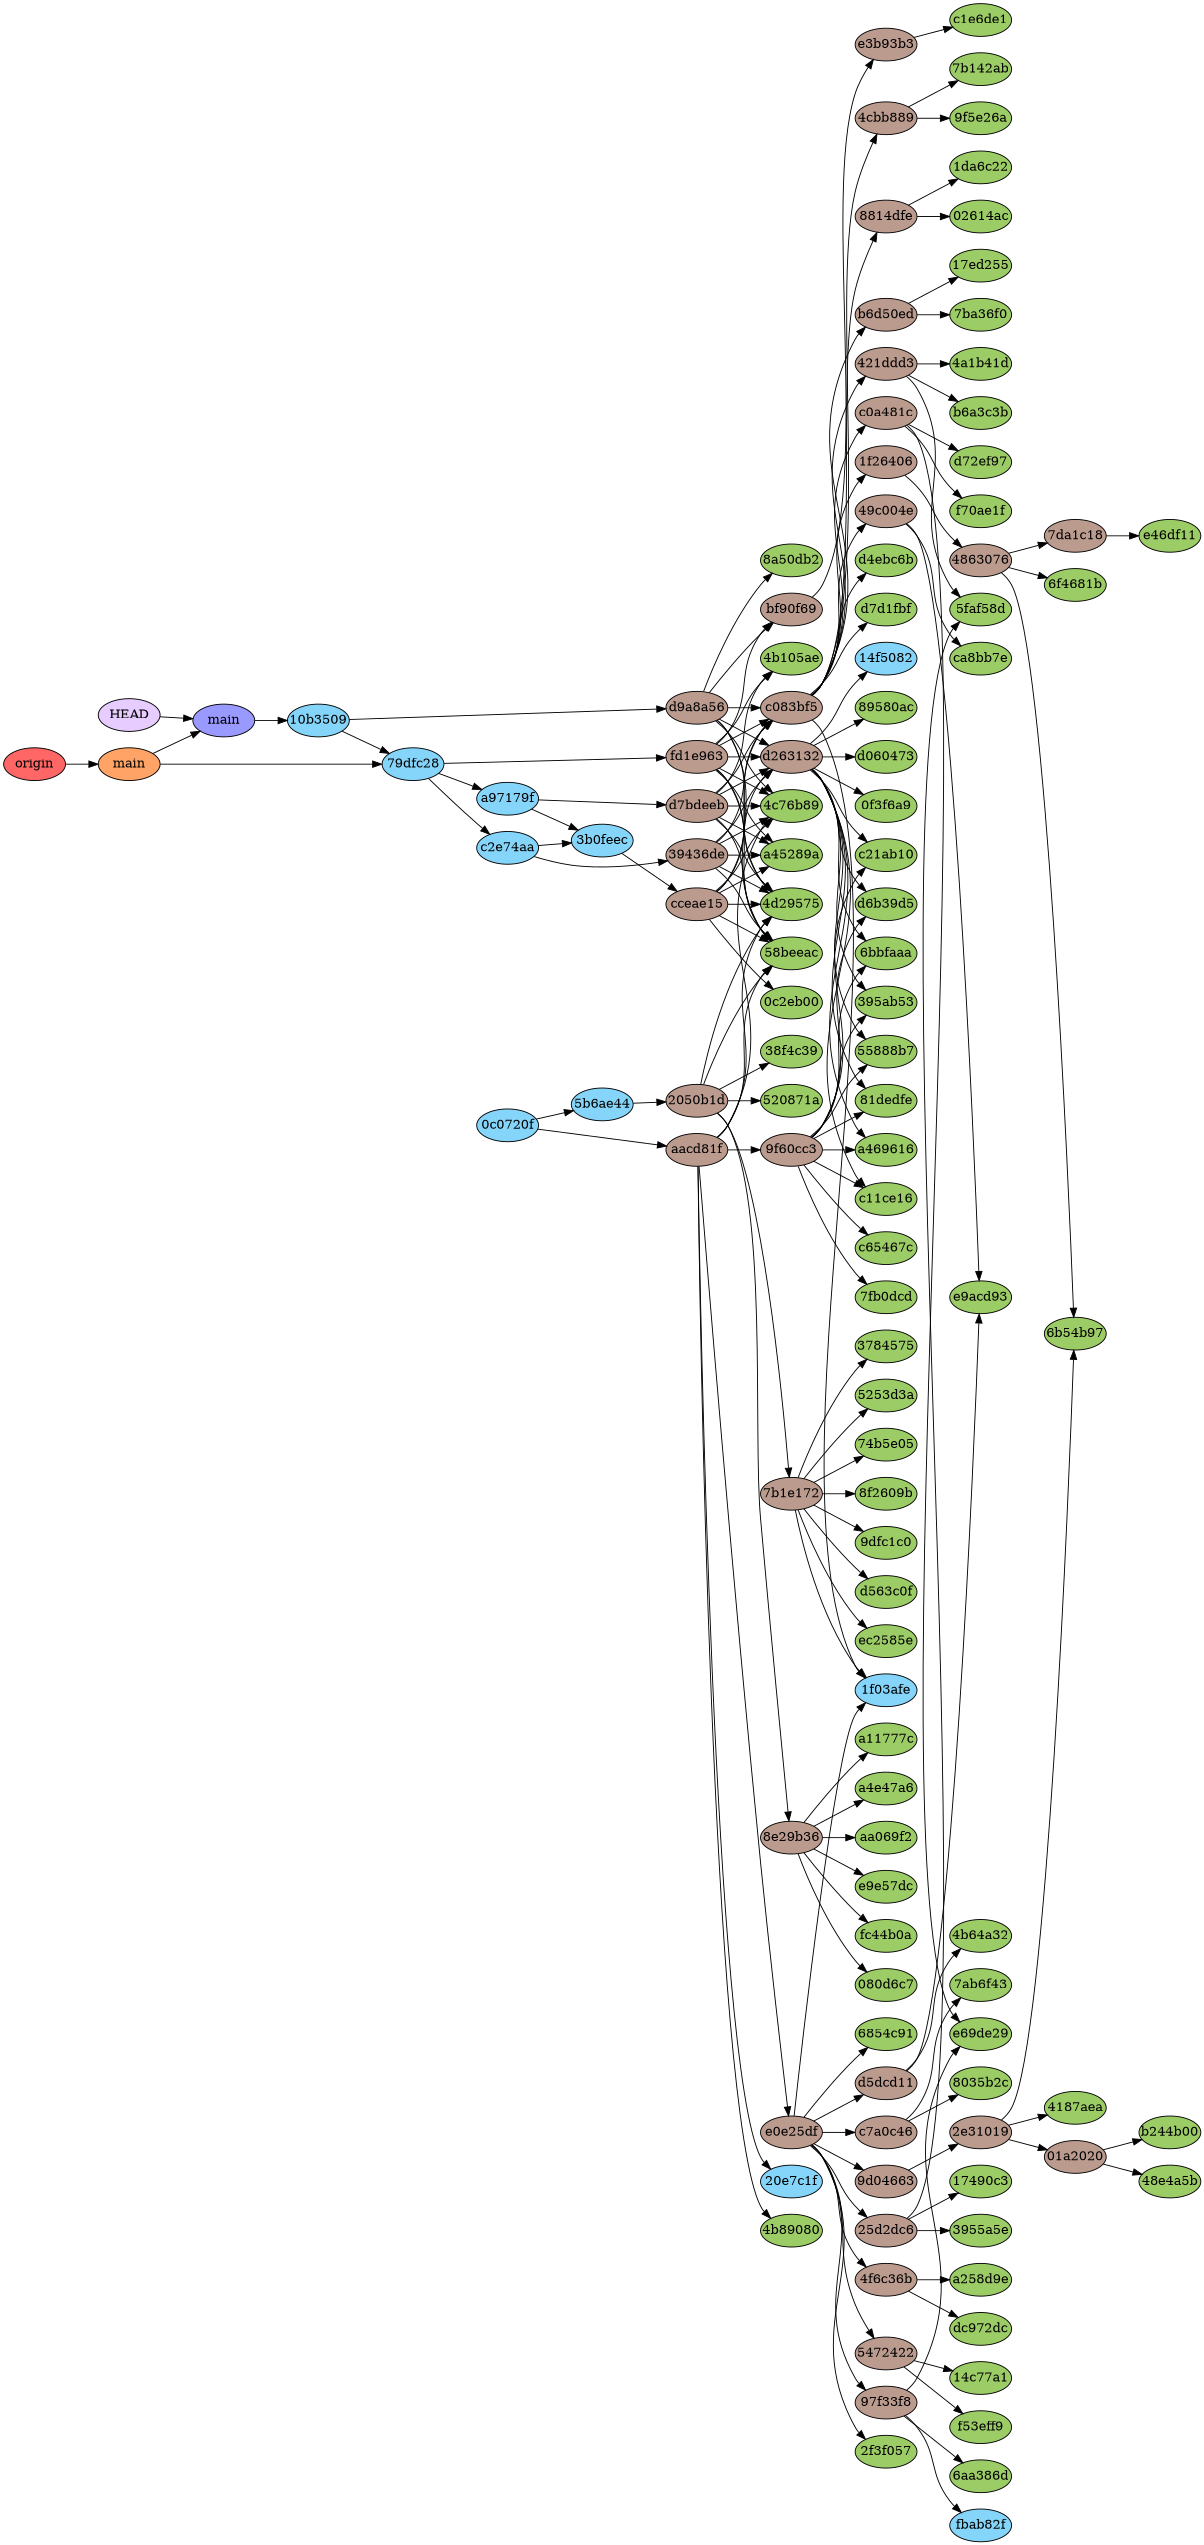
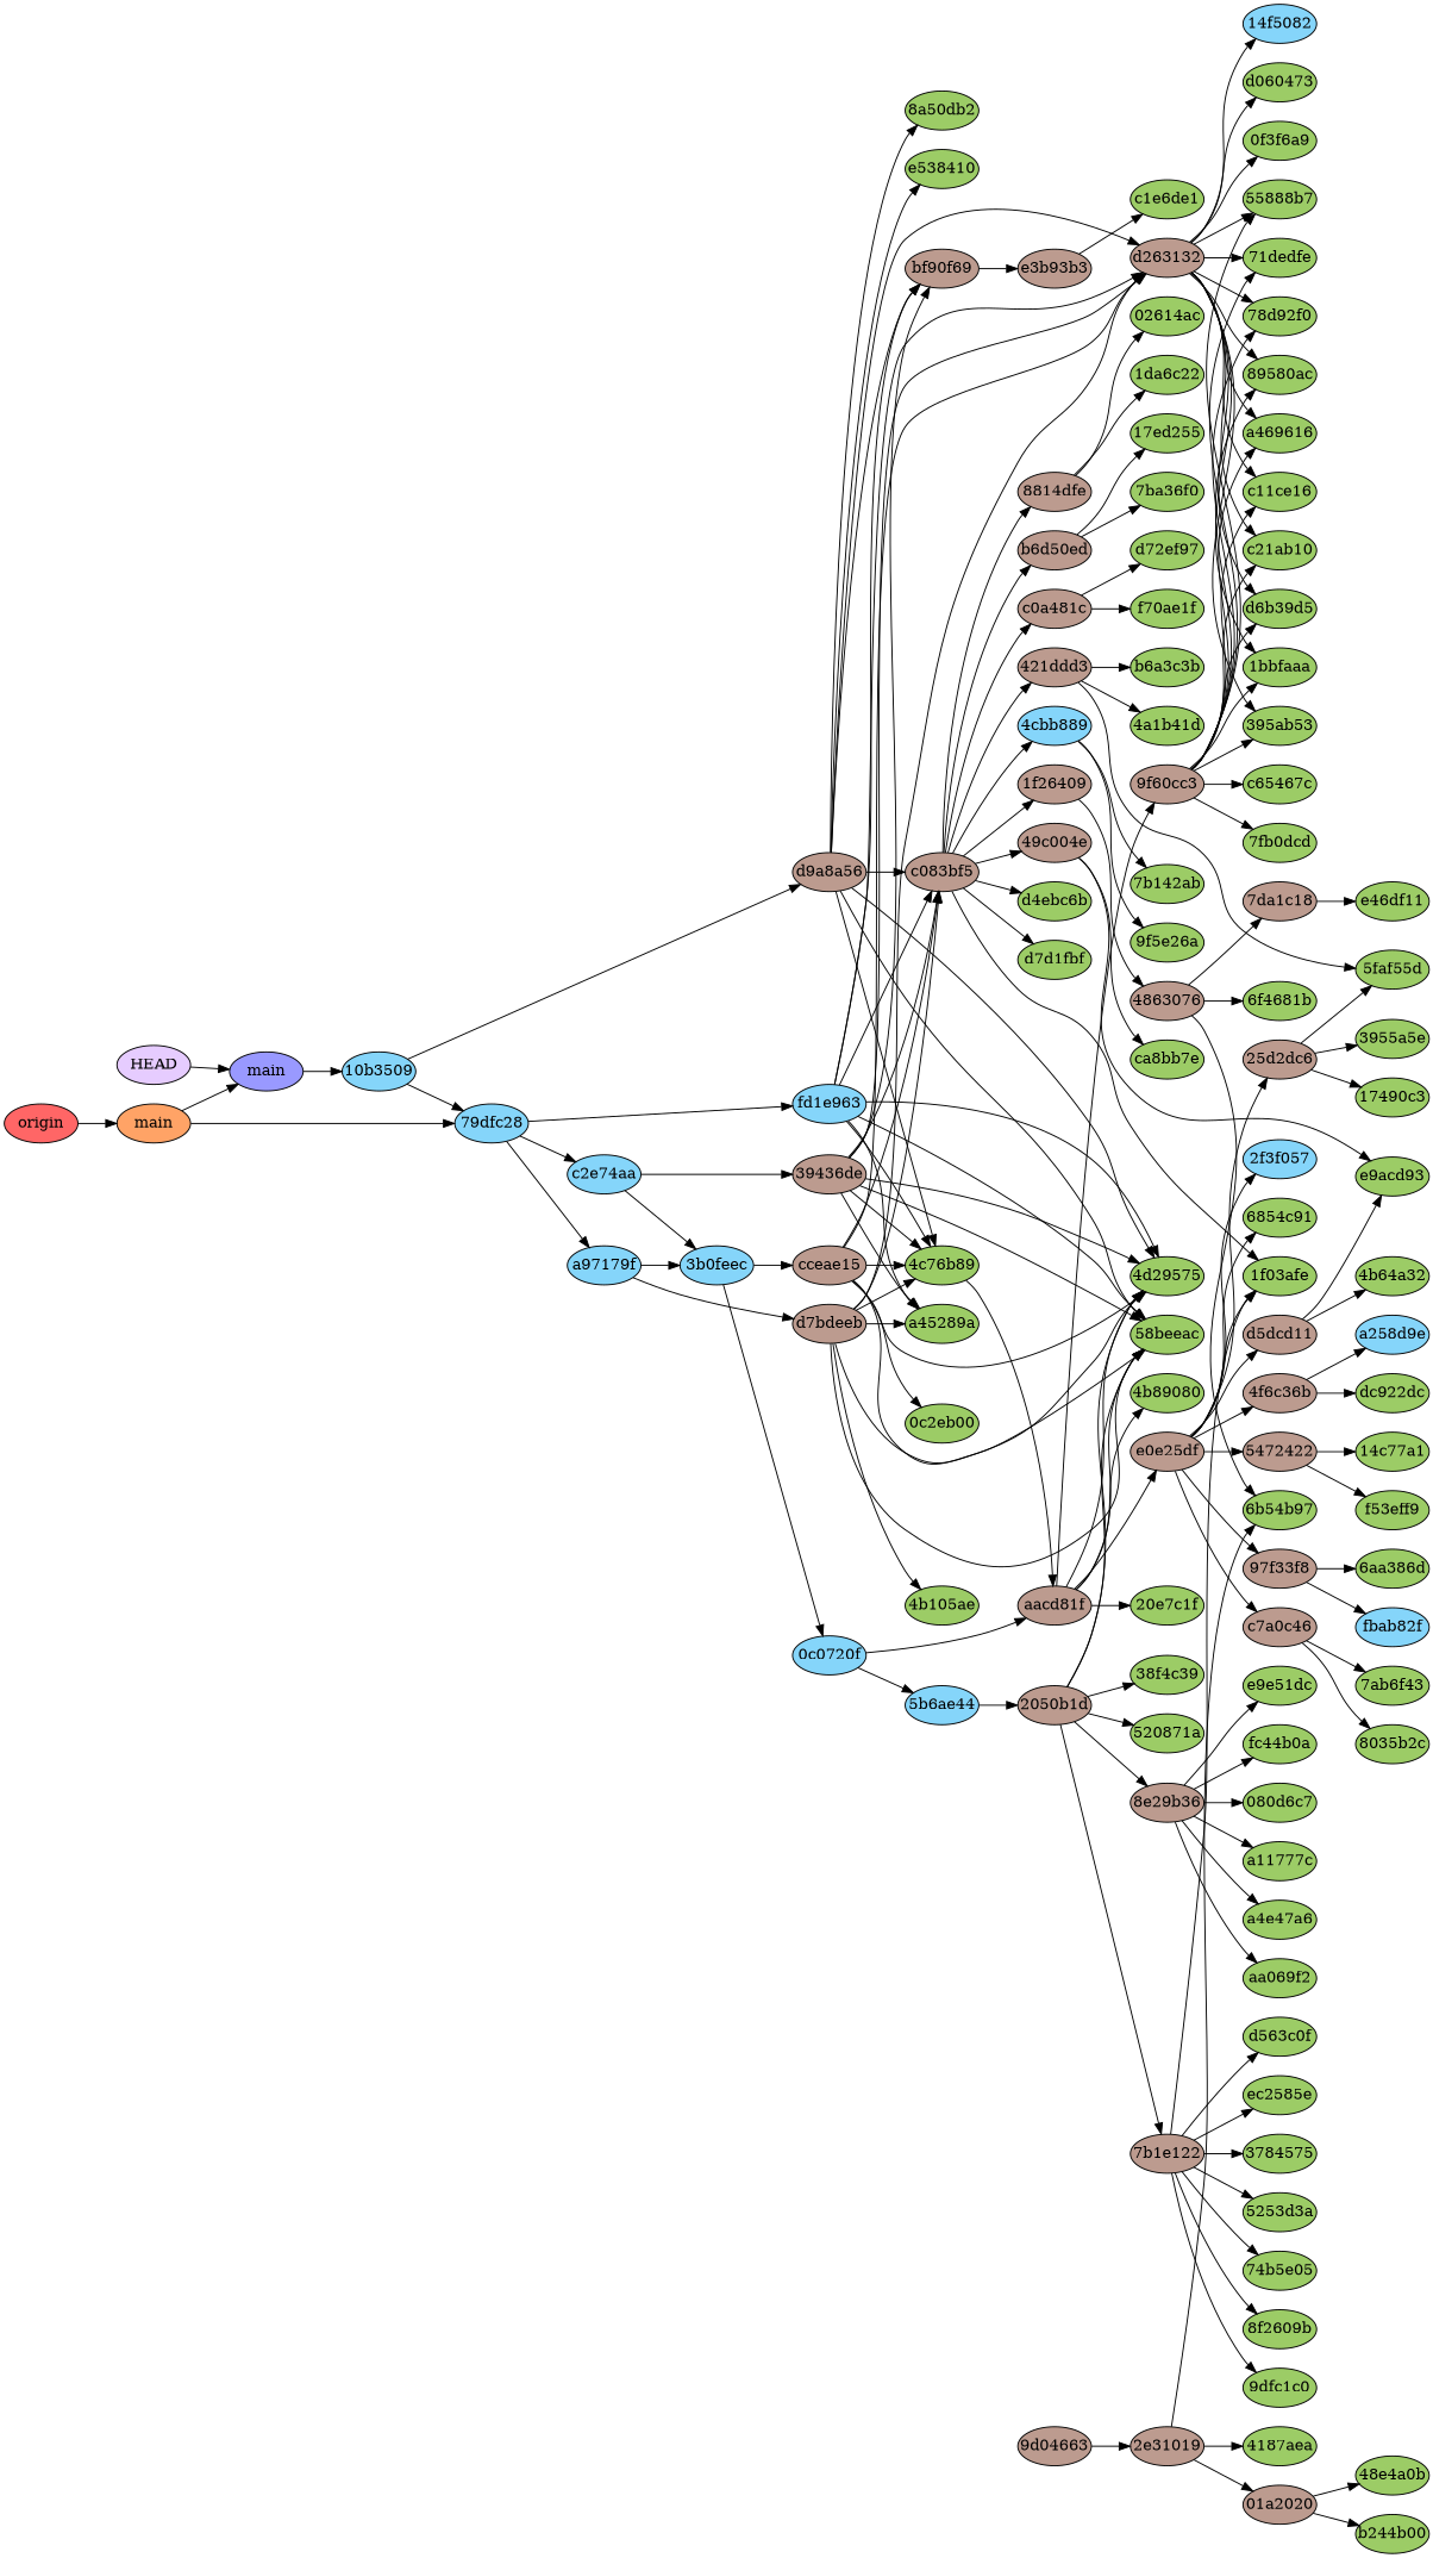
  digraph {
    rankdir=LR
    node [fillcolor="#9ccc66" fixedsize=true style=filled]
    n1 [label="02614ac" width=0.95]
    n2 [label="080d6c7" width=0.95]
    n3 [label="0c2eb00" width=0.95]
    n4 [label="0f3f6a9" width=0.95]
    n5 [label="14c77a1" width=0.95]
    n6 [fillcolor="#85d5fa" label="14f5082" width=0.95]
    n7 [label="17490c3" width=0.95]
    n8 [label="17ed255" width=0.95]
-   n9 [label="6bbfaaa" width=0.95]
+   n9 [label="1bbfaaa" width=0.95]
    n10 [label="1da6c22" width=0.95]
-   n11 [fillcolor="#85d5fa" label="1f03afe" width=0.95]
-   n12 [fillcolor="#85d5fa" label="20e7c1f" width=0.95]
-   n13 [label="2f3f057" width=0.95]
+   n11 [label="1f03afe" width=0.95]
+   n12 [label="20e7c1f" width=0.95]
+   n13 [fillcolor="#85d5fa" label="2f3f057" width=0.95]
    n14 [label=3784575 width=0.95]
    n15 [label="38f4c39" width=0.95]
    n16 [label="3955a5e" width=0.95]
    n17 [label="395ab53" width=0.95]
    n18 [label="4187aea" width=0.95]
-   n19 [label="48e4a5b" width=0.95]
+   n19 [label="48e4a0b" width=0.95]
    n20 [label="4a1b41d" width=0.95]
    n21 [label="4b105ae" width=0.95]
    n22 [label="4b64a32" width=0.95]
    n23 [label="4b89080" width=0.95]
    n24 [label="4c76b89" width=0.95]
    n25 [label="4d29575" width=0.95]
    n26 [label="520871a" width=0.95]
    n27 [label="5253d3a" width=0.95]
    n28 [label="55888b7" width=0.95]
    n29 [label="58beeac" width=0.95]
-   n30 [label="5faf58d" width=0.95]
+   n30 [label="5faf55d" width=0.95]
    n31 [label="6854c91" width=0.95]
    n32 [label="6aa386d" width=0.95]
    n33 [label="6b54b97" width=0.95]
    n34 [label="6f4681b" width=0.95]
-   n35 [label="81dedfe" width=0.95]
+   n35 [label="71dedfe" width=0.95]
    n36 [label="74b5e05" width=0.95]
+   n37 [label="78d92f0" width=0.95]
    n38 [label="7ab6f43" width=0.95]
    n39 [label="7b142ab" width=0.95]
    n40 [label="7ba36f0" width=0.95]
    n41 [label="7fb0dcd" width=0.95]
    n42 [label="8035b2c" width=0.95]
    n43 [label="89580ac" width=0.95]
    n44 [label="8a50db2" width=0.95]
    n45 [label="8f2609b" width=0.95]
    n46 [label="9dfc1c0" width=0.95]
    n47 [label="9f5e26a" width=0.95]
    n48 [label=a11777c width=0.95]
-   n49 [label=a258d9e width=0.95]
+   n49 [fillcolor="#85d5fa" label=a258d9e width=0.95]
    n50 [label=a45289a width=0.95]
    n51 [label=a469616 width=0.95]
    n52 [label=a4e47a6 width=0.95]
    n53 [label=aa069f2 width=0.95]
    n54 [label=b244b00 width=0.95]
    n55 [label=b6a3c3b width=0.95]
    n56 [label=c11ce16 width=0.95]
    n57 [label=c1e6de1 width=0.95]
    n58 [label=c21ab10 width=0.95]
    n59 [label=c65467c width=0.95]
    n60 [label=ca8bb7e width=0.95]
    n61 [label=d060473 width=0.95]
    n62 [label=d4ebc6b width=0.95]
    n63 [label=d563c0f width=0.95]
    n64 [label=d6b39d5 width=0.95]
    n65 [label=d72ef97 width=0.95]
    n66 [label=d7d1fbf width=0.95]
-   n67 [label=dc972dc width=0.95]
+   n67 [label=dc922dc width=0.95]
    n68 [label=e46df11 width=0.95]
-   n70 [label=e69de29 width=0.95]
+   n69 [label=e538410 width=0.95]
    n71 [label=e9acd93 width=0.95]
-   n72 [label=e9e57dc width=0.95]
+   n72 [label=e9e51dc width=0.95]
    n73 [label=ec2585e width=0.95]
    n74 [label=f53eff9 width=0.95]
    n75 [label=f70ae1f width=0.95]
    n76 [fillcolor="#85d5fa" label=fbab82f width=0.95]
    n77 [label=fc44b0a width=0.95]
    n78 [fillcolor="#bc9b8f" label="01a2020" width=0.95]
-   n79 [fillcolor="#bc9b8f" label="1f26406" width=0.95]
+   n79 [fillcolor="#bc9b8f" label="1f26409" width=0.95]
    n80 [fillcolor="#bc9b8f" label=4863076 width=0.95]
    n81 [fillcolor="#bc9b8f" label="7da1c18" width=0.95]
    n82 [fillcolor="#bc9b8f" label="2050b1d" width=0.95]
    n83 [fillcolor="#bc9b8f" label="8e29b36" width=0.95]
-   n84 [fillcolor="#bc9b8f" label="7b1e172" width=0.95]
+   n84 [fillcolor="#bc9b8f" label="7b1e122" width=0.95]
    n85 [fillcolor="#bc9b8f" label="25d2dc6" width=0.95]
    n86 [fillcolor="#bc9b8f" label="2e31019" width=0.95]
    n87 [fillcolor="#bc9b8f" label="39436de" width=0.95]
    n88 [fillcolor="#bc9b8f" label=bf90f69 width=0.95]
    n89 [fillcolor="#bc9b8f" label=d263132 width=0.95]
    n90 [fillcolor="#bc9b8f" label=c083bf5 width=0.95]
    n91 [fillcolor="#bc9b8f" label=e3b93b3 width=0.95]
    n92 [fillcolor="#bc9b8f" label="421ddd3" width=0.95]
    n93 [fillcolor="#bc9b8f" label="49c004e" width=0.95]
-   n94 [fillcolor="#bc9b8f" label="4cbb889" width=0.95]
+   n94 [fillcolor="#85d5fa" label="4cbb889" width=0.95]
    n95 [fillcolor="#bc9b8f" label="8814dfe" width=0.95]
    n96 [fillcolor="#bc9b8f" label=b6d50ed width=0.95]
    n97 [fillcolor="#bc9b8f" label=c0a481c width=0.95]
    n98 [fillcolor="#bc9b8f" label="4f6c36b" width=0.95]
    n99 [fillcolor="#bc9b8f" label=5472422 width=0.95]
    n100 [fillcolor="#bc9b8f" label="97f33f8" width=0.95]
    n101 [fillcolor="#bc9b8f" label="9d04663" width=0.95]
    n102 [fillcolor="#bc9b8f" label="9f60cc3" width=0.95]
    n103 [fillcolor="#bc9b8f" label=aacd81f width=0.95]
    n104 [fillcolor="#bc9b8f" label=e0e25df width=0.95]
    n105 [fillcolor="#bc9b8f" label=c7a0c46 width=0.95]
    n106 [fillcolor="#bc9b8f" label=d5dcd11 width=0.95]
    n107 [fillcolor="#bc9b8f" label=cceae15 width=0.95]
    n108 [fillcolor="#bc9b8f" label=d7bdeeb width=0.95]
    n109 [fillcolor="#bc9b8f" label=d9a8a56 width=0.95]
-   n110 [fillcolor="#bc9b8f" label=fd1e963 width=0.95]
+   n110 [fillcolor="#85d5fa" label=fd1e963 width=0.95]
    n111 [fillcolor="#85d5fa" label="0c0720f" width=0.95]
    n112 [fillcolor="#85d5fa" label="5b6ae44" width=0.95]
    n113 [fillcolor="#85d5fa" label="10b3509" width=0.95]
    n114 [fillcolor="#85d5fa" label="79dfc28" width=0.95]
    n115 [fillcolor="#85d5fa" label=a97179f width=0.95]
    n116 [fillcolor="#85d5fa" label=c2e74aa width=0.95]
    n117 [fillcolor="#85d5fa" label="3b0feec" width=0.95]
    n118 [fillcolor="#9999ff" label=main width=0.95]
    n119 [fillcolor="#e6ccff" label=HEAD width=0.95]
    n120 [fillcolor="#ffa366" label=main width=0.95]
    n121 [fillcolor="#ff6666" label=origin width=0.95]
    n78 -> n19
    n78 -> n54
    n79 -> n80
    n80 -> n33
    n80 -> n34
    n80 -> n81
    n81 -> n68
    n82 -> n15
    n82 -> n25
    n82 -> n26
    n82 -> n29
    n82 -> n83
    n82 -> n84
    n83 -> n2
    n83 -> n48
    n83 -> n52
    n83 -> n53
    n83 -> n72
    n83 -> n77
    n84 -> n11
    n84 -> n14
    n84 -> n27
    n84 -> n36
    n84 -> n45
    n84 -> n46
    n84 -> n63
    n84 -> n73
    n85 -> n7
    n85 -> n16
    n85 -> n30
    n86 -> n18
    n86 -> n33
    n86 -> n78
    n87 -> n24
    n87 -> n25
    n87 -> n29
    n87 -> n50
+   n87 -> n88
    n87 -> n89
    n87 -> n90
    n88 -> n91
    n89 -> n4
    n89 -> n6
    n89 -> n9
    n89 -> n17
    n89 -> n28
    n89 -> n35
+   n89 -> n37
    n89 -> n43
    n89 -> n51
    n89 -> n56
    n89 -> n58
    n89 -> n61
    n89 -> n64
    n90 -> n11
    n90 -> n62
    n90 -> n66
    n90 -> n79
    n90 -> n92
    n90 -> n93
    n90 -> n94
    n90 -> n95
    n90 -> n96
    n90 -> n97
    n91 -> n57
    n92 -> n20
    n92 -> n30
    n92 -> n55
    n93 -> n60
    n93 -> n71
    n94 -> n39
    n94 -> n47
    n95 -> n1
    n95 -> n10
    n96 -> n8
    n96 -> n40
    n97 -> n65
-   n97 -> n70
    n97 -> n75
    n98 -> n49
    n98 -> n67
    n99 -> n5
    n99 -> n74
    n100 -> n32
-   n100 -> n70
    n100 -> n76
    n101 -> n86
    n102 -> n9
    n102 -> n17
    n102 -> n28
    n102 -> n35
+   n102 -> n37
    n102 -> n41
+   n102 -> n43
    n102 -> n51
    n102 -> n56
    n102 -> n58
    n102 -> n59
    n102 -> n64
    n103 -> n12
    n103 -> n23
-   n103 -> n24
+   n24 -> n103
    n103 -> n25
    n103 -> n29
    n103 -> n102
    n103 -> n104
    n104 -> n11
    n104 -> n13
    n104 -> n31
    n104 -> n85
    n104 -> n98
    n104 -> n99
    n104 -> n100
-   n104 -> n101
    n104 -> n105
    n104 -> n106
    n105 -> n38
    n105 -> n42
    n106 -> n22
    n106 -> n71
    n107 -> n3
    n107 -> n24
    n107 -> n25
    n107 -> n29
-   n107 -> n50
    n107 -> n89
    n107 -> n90
    n108 -> n21
    n108 -> n24
    n108 -> n25
    n108 -> n29
    n108 -> n50
    n108 -> n89
    n108 -> n90
    n109 -> n24
    n109 -> n25
    n109 -> n29
    n109 -> n44
+   n109 -> n69
    n109 -> n88
    n109 -> n89
    n109 -> n90
-   n110 -> n21
    n110 -> n24
    n110 -> n25
    n110 -> n29
    n110 -> n50
    n110 -> n88
    n110 -> n89
    n110 -> n90
    n111 -> n103
    n111 -> n112
    n112 -> n82
    n113 -> n109
    n113 -> n114
    n114 -> n110
    n114 -> n115
    n114 -> n116
    n115 -> n108
    n115 -> n117
    n116 -> n87
    n116 -> n117
    n117 -> n107
+   n117 -> n111
    n118 -> n113
    n119 -> n118
    n120 -> n114
    n120 -> n118
    n121 -> n120
  }
